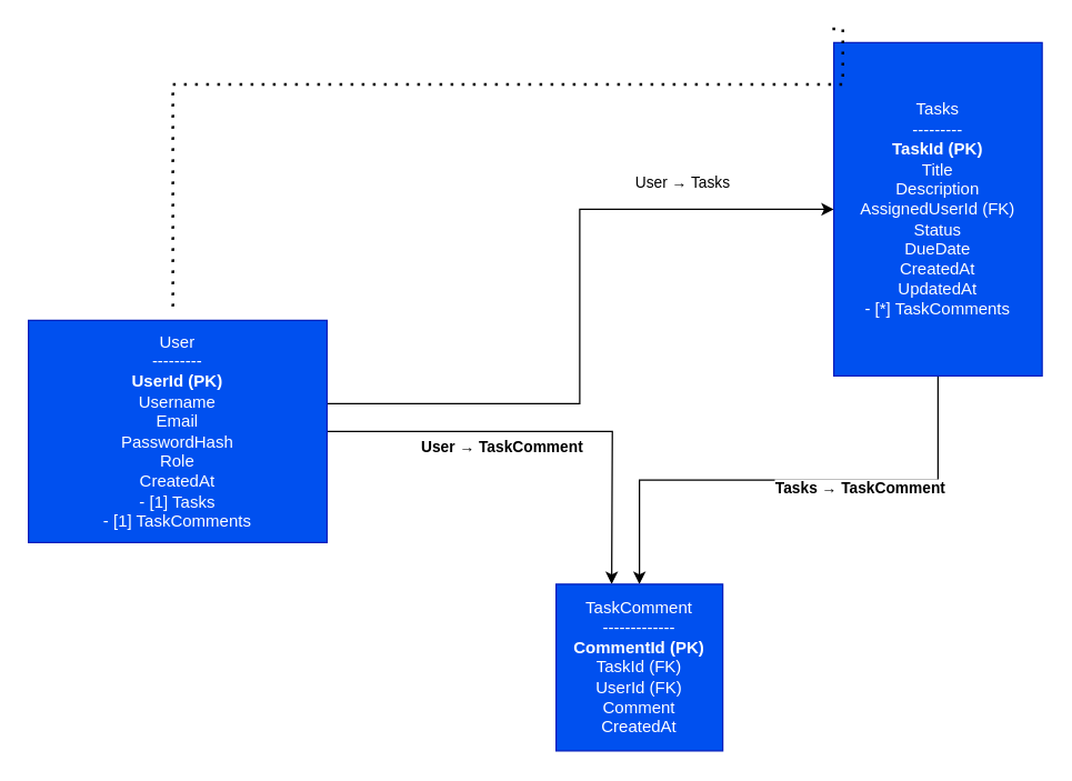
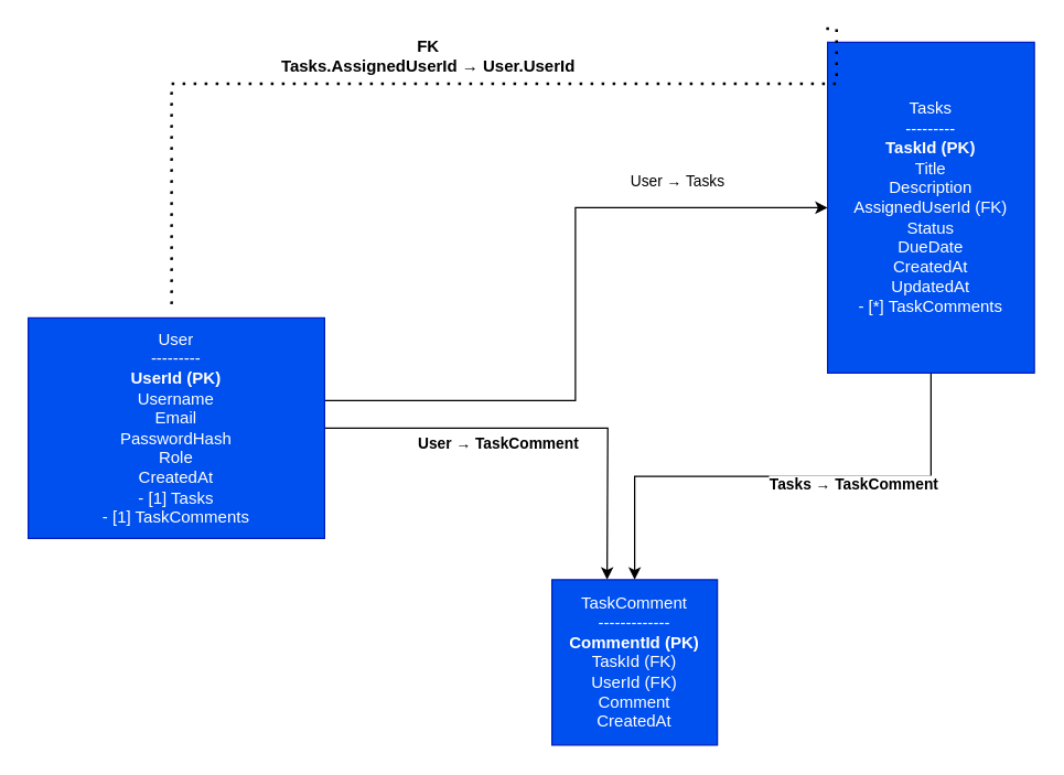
  <mxCell id="0" />
  <mxCell id="1" parent="0" />
  <mxCell id="2" style="edgeStyle=orthogonalEdgeStyle;rounded=0;orthogonalLoop=1;jettySize=auto;html=1;exitX=1;exitY=0.5;exitDx=0;exitDy=0;entryX=0;entryY=0.5;entryDx=0;entryDy=0;" edge="1" parent="1" source="6" target="10"><mxGeometry relative="1" as="geometry"><Array as="points"><mxPoint x="235" y="290" /><mxPoint x="417" y="290" /><mxPoint x="417" y="150" /></Array></mxGeometry></mxCell>
  <mxCell id="3" value="User → TaskComment" style="edgeLabel;html=1;align=center;verticalAlign=middle;resizable=0;points=[];fontStyle=1" vertex="1" connectable="0" parent="2"><mxGeometry x="0.001" y="4" relative="1" as="geometry"><mxPoint x="-53" y="91" as="offset" /></mxGeometry></mxCell>
  <mxCell id="4" value="User → Tasks" style="edgeLabel;html=1;align=center;verticalAlign=middle;resizable=0;points=[];" vertex="1" connectable="0" parent="2"><mxGeometry x="0.021" y="-2" relative="1" as="geometry"><mxPoint x="71" y="-94" as="offset" /></mxGeometry></mxCell>
  <mxCell id="5" style="edgeStyle=orthogonalEdgeStyle;rounded=0;orthogonalLoop=1;jettySize=auto;html=1;exitX=1;exitY=0.5;exitDx=0;exitDy=0;" edge="1" parent="1" source="6"><mxGeometry relative="1" as="geometry"><mxPoint x="440" y="420" as="targetPoint" /></mxGeometry></mxCell>
  <mxCell id="6" value="User&lt;br&gt;---------&lt;b&gt;&lt;br&gt;UserId (PK)&lt;/b&gt;&lt;br&gt;Username&lt;br&gt;Email&lt;br&gt;PasswordHash&lt;br&gt;Role&lt;br&gt;CreatedAt&lt;br&gt;- [1] Tasks&lt;br&gt;- [1] TaskComments" style="rounded=0;whiteSpace=wrap;html=1;fillColor=#0050ef;fontColor=#ffffff;strokeColor=#001DBC;" vertex="1" parent="1"><mxGeometry x="20" y="230" width="215" height="160" as="geometry" /></mxCell>
  <mxCell id="7" value="" style="edgeStyle=orthogonalEdgeStyle;rounded=0;orthogonalLoop=1;jettySize=auto;html=1;exitX=0.5;exitY=1;exitDx=0;exitDy=0;" edge="1" parent="1" source="10" target="11"><mxGeometry relative="1" as="geometry" /></mxCell>
  <mxCell id="8" value="Tasks → TaskComment" style="edgeLabel;html=1;align=center;verticalAlign=middle;resizable=0;points=[];fontStyle=1" vertex="1" connectable="0" parent="7"><mxGeometry x="-0.277" y="-1" relative="1" as="geometry"><mxPoint y="6" as="offset" /></mxGeometry></mxCell>
  <mxCell id="9" style="edgeStyle=orthogonalEdgeStyle;rounded=0;orthogonalLoop=1;jettySize=auto;html=1;exitX=0.5;exitY=0;exitDx=0;exitDy=0;" edge="1" parent="1" source="10"><mxGeometry relative="1" as="geometry"><mxPoint x="674.667" y="50" as="targetPoint" /></mxGeometry></mxCell>
  <mxCell id="10" value="Tasks&lt;br&gt;---------&lt;br&gt;&lt;b&gt;TaskId (PK)&lt;/b&gt;&lt;br&gt;Title&lt;br&gt;Description&lt;br&gt;AssignedUserId (FK)&lt;br&gt;Status&lt;br&gt;DueDate&lt;br&gt;CreatedAt&lt;br&gt;UpdatedAt&lt;br&gt;- [*] TaskComments" style="rounded=0;whiteSpace=wrap;html=1;fillColor=#0050ef;fontColor=#ffffff;strokeColor=#001DBC;" vertex="1" parent="1"><mxGeometry x="600" y="30" width="150" height="240" as="geometry" /></mxCell>
  <mxCell id="11" value="TaskComment&lt;br&gt;-------------&lt;br&gt;&lt;b&gt;CommentId (PK)&lt;/b&gt;&lt;br&gt;TaskId (FK)&lt;br&gt;UserId (FK)&lt;br&gt;Comment&lt;br&gt;CreatedAt" style="rounded=0;whiteSpace=wrap;html=1;fillColor=#0050ef;fontColor=#ffffff;strokeColor=#001DBC;" vertex="1" parent="1"><mxGeometry x="400" y="420" width="120" height="120" as="geometry" /></mxCell>
  <mxCell id="12" value="" style="endArrow=none;dashed=1;html=1;dashPattern=1 3;strokeWidth=2;rounded=0;edgeStyle=orthogonalEdgeStyle;entryX=0;entryY=0;entryDx=0;entryDy=0;exitX=0.5;exitY=0;exitDx=0;exitDy=0;" edge="1" parent="1"><mxGeometry width="50" height="50" relative="1" as="geometry"><mxPoint x="124.03" y="220" as="sourcePoint" /><mxPoint x="596.53" y="20" as="targetPoint" /><Array as="points"><mxPoint x="123.53" y="60" /><mxPoint x="606.53" y="60" /><mxPoint x="606.53" y="20" /></Array></mxGeometry></mxCell>
+ <mxCell id="13" value="&lt;div&gt;FK&lt;/div&gt;Tasks.AssignedUserId → User.UserId" style="text;html=1;align=center;verticalAlign=middle;resizable=0;points=[];autosize=1;strokeColor=none;fillColor=none;fontStyle=1" vertex="1" parent="1"><mxGeometry x="200" y="20" width="220" height="40" as="geometry" /></mxCell>
